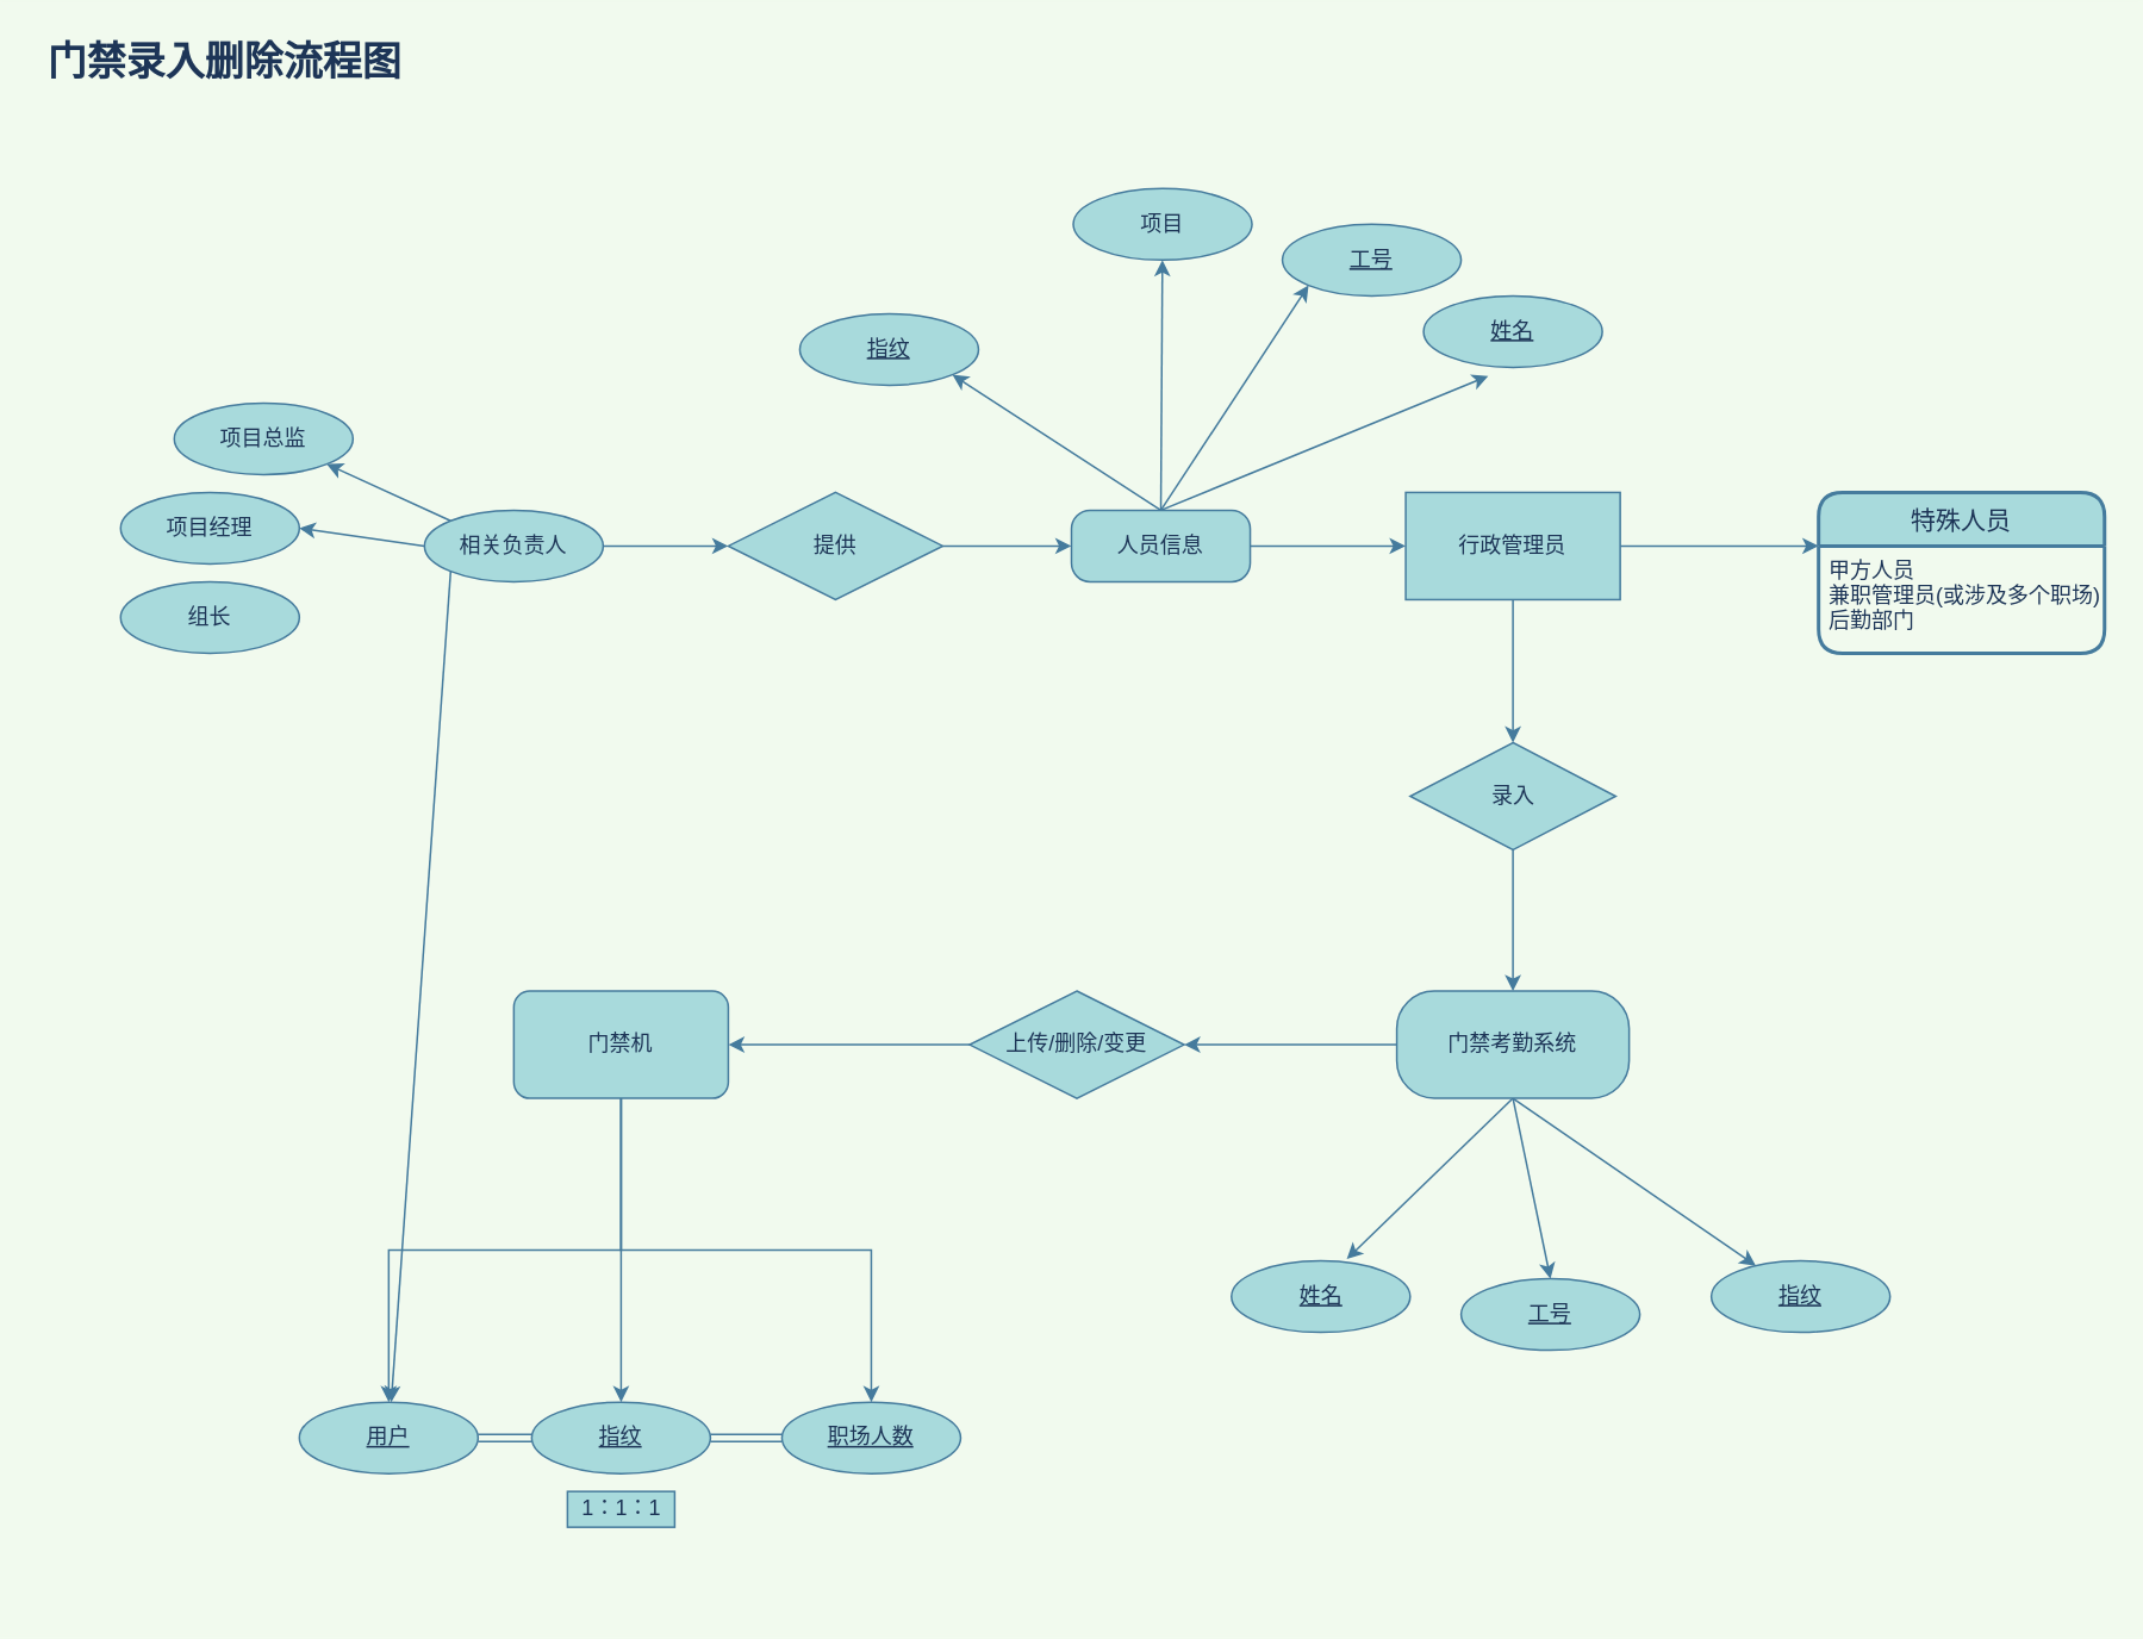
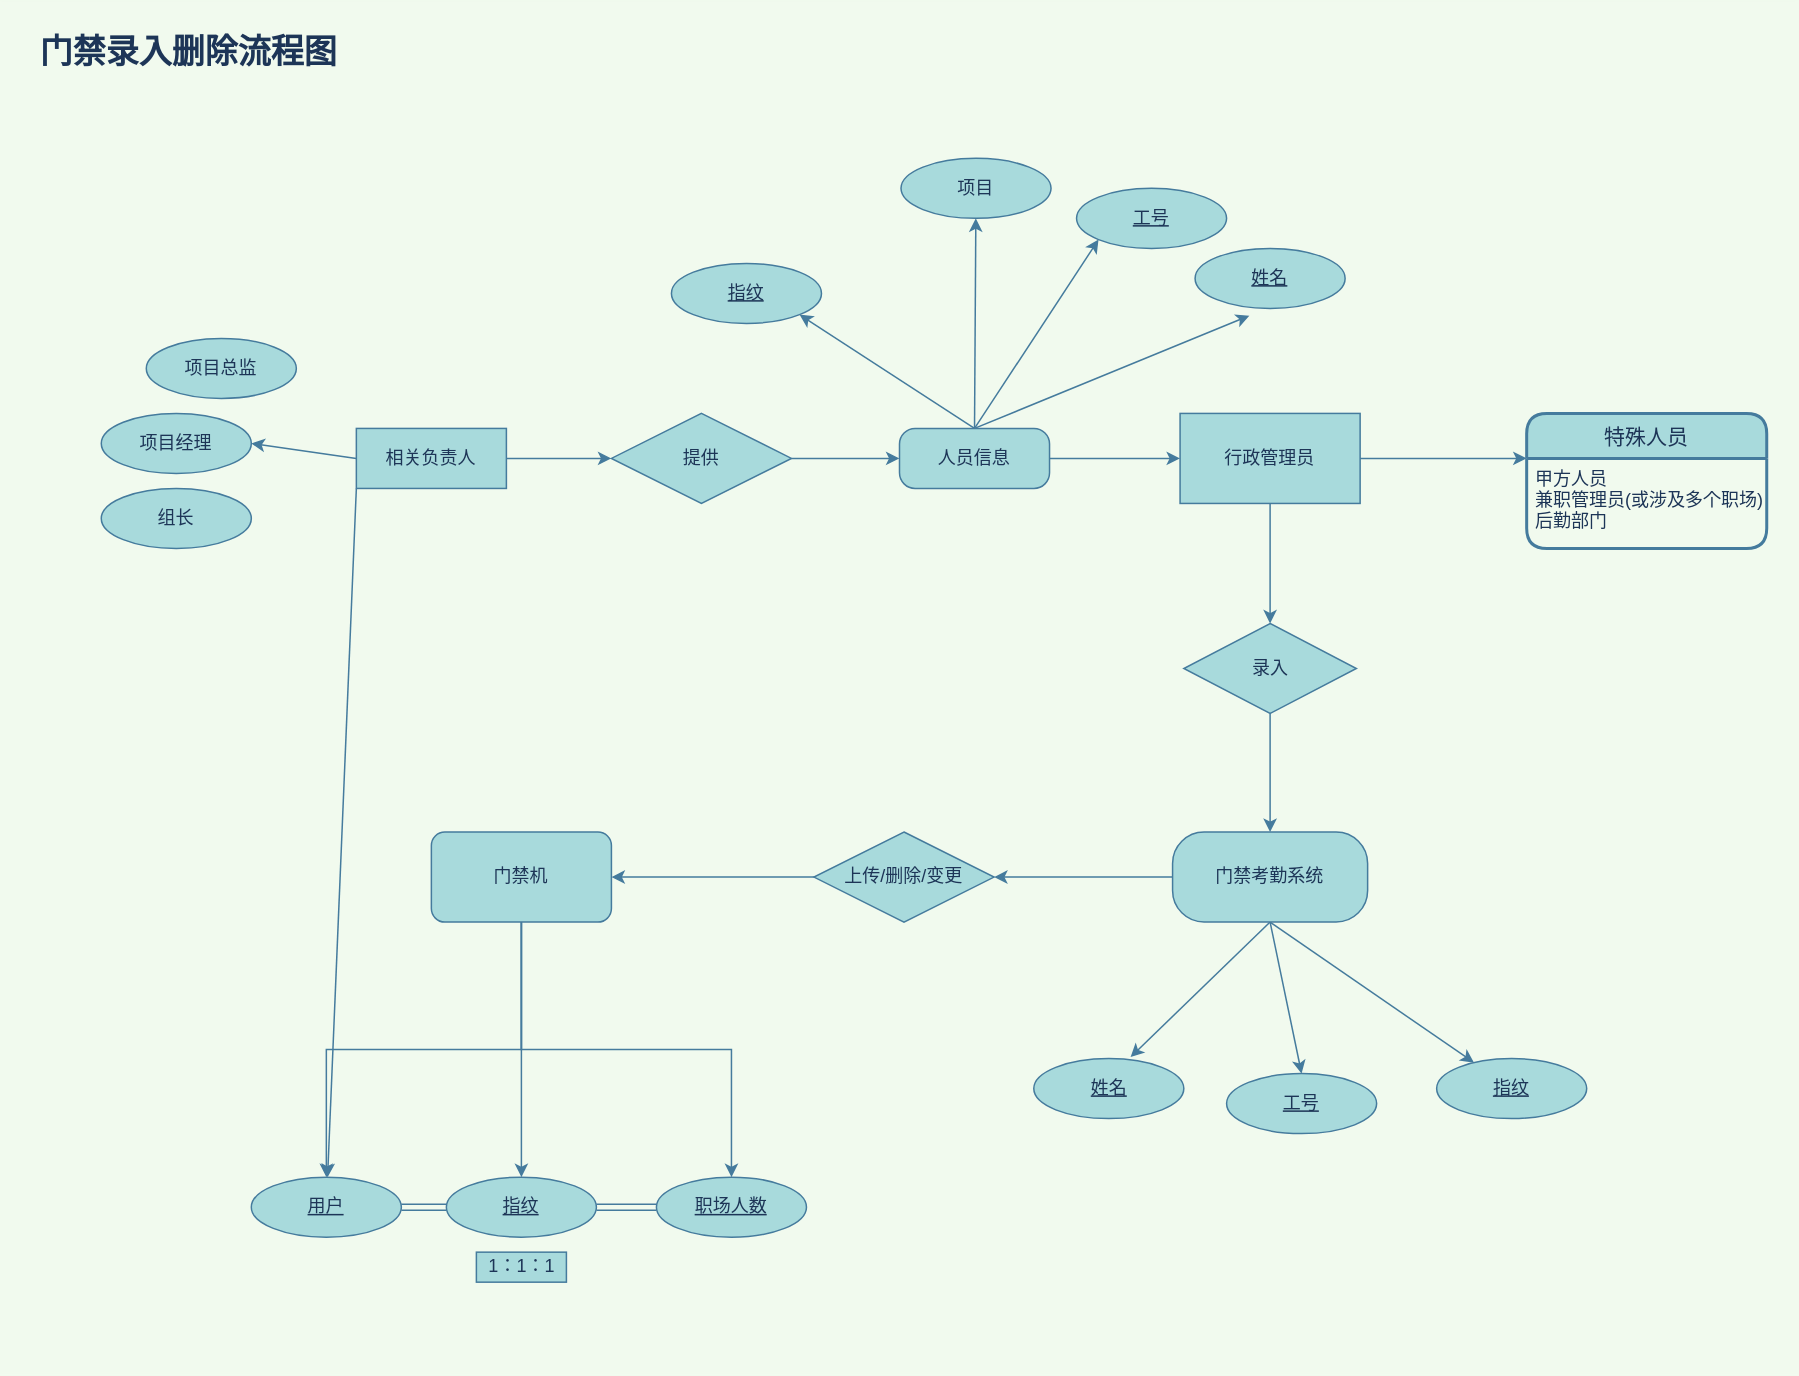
  <mxCell id="0" />
  <mxCell id="1" parent="0" />
  <mxCell id="2" style="edgeStyle=orthogonalEdgeStyle;rounded=0;orthogonalLoop=1;jettySize=auto;html=1;entryX=0.5;entryY=0;entryDx=0;entryDy=0;exitX=0.5;exitY=1;exitDx=0;exitDy=0;strokeColor=#457B9D;fontColor=#1D3557;labelBackgroundColor=#F1FAEE;" parent="1" source="5" target="7" edge="1"><mxGeometry relative="1" as="geometry"><mxPoint x="382" y="1184" as="sourcePoint" /><mxPoint x="422" y="1264" as="targetPoint" /></mxGeometry></mxCell>
  <mxCell id="3" style="edgeStyle=orthogonalEdgeStyle;rounded=0;orthogonalLoop=1;jettySize=auto;html=1;exitX=0.5;exitY=1;exitDx=0;exitDy=0;entryX=0.5;entryY=0;entryDx=0;entryDy=0;entryPerimeter=0;strokeColor=#457B9D;fontColor=#1D3557;labelBackgroundColor=#F1FAEE;" parent="1" source="5" target="42" edge="1"><mxGeometry relative="1" as="geometry"><mxPoint x="702" y="1264" as="targetPoint" /></mxGeometry></mxCell>
  <mxCell id="4" style="edgeStyle=orthogonalEdgeStyle;rounded=0;orthogonalLoop=1;jettySize=auto;html=1;exitX=0.5;exitY=1;exitDx=0;exitDy=0;strokeColor=#457B9D;fontColor=#1D3557;labelBackgroundColor=#F1FAEE;" parent="1" source="5" target="50" edge="1"><mxGeometry relative="1" as="geometry"><mxPoint x="477" y="784" as="targetPoint" /></mxGeometry></mxCell>
  <mxCell id="5" value="门禁机" style="rounded=1;whiteSpace=wrap;html=1;fillColor=#A8DADC;strokeColor=#457B9D;fontColor=#1D3557;" parent="1" vertex="1"><mxGeometry y="554" width="120" height="60" as="geometry" x="287" /></mxCell>
  <mxCell id="6" value="1：1：1" style="text;html=1;align=center;verticalAlign=middle;resizable=0;points=[];autosize=1;labelBorderColor=none;labelBackgroundColor=none;fillColor=#A8DADC;strokeColor=#457B9D;fontColor=#1D3557;" parent="1" vertex="1"><mxGeometry x="317" y="834" width="60" height="20" as="geometry" /></mxCell>
  <mxCell id="7" value="用户" style="ellipse;whiteSpace=wrap;html=1;align=center;fontStyle=4;fillColor=#A8DADC;strokeColor=#457B9D;fontColor=#1D3557;" parent="1" vertex="1"><mxGeometry x="167" y="784" width="100" height="40" as="geometry" /></mxCell>
  <mxCell id="8" style="edgeStyle=none;rounded=0;orthogonalLoop=1;jettySize=auto;html=1;exitX=0;exitY=0.5;exitDx=0;exitDy=0;strokeColor=#457B9D;fontColor=#1D3557;labelBackgroundColor=#F1FAEE;" parent="1" source="12" target="32" edge="1"><mxGeometry relative="1" as="geometry" /></mxCell>
  <mxCell id="9" style="edgeStyle=none;rounded=1;sketch=0;orthogonalLoop=1;jettySize=auto;html=1;exitX=0.5;exitY=1;exitDx=0;exitDy=0;entryX=0.645;entryY=-0.025;entryDx=0;entryDy=0;entryPerimeter=0;strokeColor=#457B9D;fillColor=#A8DADC;fontColor=#1D3557;labelBackgroundColor=#F1FAEE;" parent="1" source="12" target="44" edge="1"><mxGeometry relative="1" as="geometry" /></mxCell>
  <mxCell id="10" style="edgeStyle=none;rounded=1;sketch=0;orthogonalLoop=1;jettySize=auto;html=1;exitX=0.5;exitY=1;exitDx=0;exitDy=0;entryX=0.5;entryY=0;entryDx=0;entryDy=0;strokeColor=#457B9D;fillColor=#A8DADC;fontColor=#1D3557;labelBackgroundColor=#F1FAEE;" parent="1" source="12" target="46" edge="1"><mxGeometry relative="1" as="geometry" /></mxCell>
  <mxCell id="11" style="edgeStyle=none;rounded=1;sketch=0;orthogonalLoop=1;jettySize=auto;html=1;exitX=0.5;exitY=1;exitDx=0;exitDy=0;strokeColor=#457B9D;fillColor=#A8DADC;fontColor=#1D3557;labelBackgroundColor=#F1FAEE;" parent="1" source="12" target="45" edge="1"><mxGeometry relative="1" as="geometry" /></mxCell>
  <mxCell id="12" value="门禁考勤系统" style="rounded=1;arcSize=35;whiteSpace=wrap;html=1;align=center;fillColor=#A8DADC;strokeColor=#457B9D;fontColor=#1D3557;" parent="1" vertex="1"><mxGeometry x="781" y="554" width="130" height="60" as="geometry" /></mxCell>
  <mxCell id="13" style="edgeStyle=none;rounded=0;orthogonalLoop=1;jettySize=auto;html=1;exitX=0.5;exitY=0;exitDx=0;exitDy=0;strokeColor=#457B9D;fontColor=#1D3557;labelBackgroundColor=#F1FAEE;" parent="1" source="17" target="23" edge="1"><mxGeometry relative="1" as="geometry" /></mxCell>
  <mxCell id="14" style="edgeStyle=none;rounded=0;orthogonalLoop=1;jettySize=auto;html=1;entryX=1;entryY=1;entryDx=0;entryDy=0;exitX=0.5;exitY=0;exitDx=0;exitDy=0;strokeColor=#457B9D;fontColor=#1D3557;labelBackgroundColor=#F1FAEE;" parent="1" source="17" target="18" edge="1"><mxGeometry relative="1" as="geometry"><mxPoint y="935" as="sourcePoint" x="287" /></mxGeometry></mxCell>
  <mxCell id="15" style="edgeStyle=none;rounded=0;orthogonalLoop=1;jettySize=auto;html=1;exitX=0.5;exitY=0;exitDx=0;exitDy=0;entryX=0;entryY=1;entryDx=0;entryDy=0;strokeColor=#457B9D;fontColor=#1D3557;labelBackgroundColor=#F1FAEE;" parent="1" source="17" target="36" edge="1"><mxGeometry relative="1" as="geometry" /></mxCell>
  <mxCell id="16" style="edgeStyle=none;rounded=1;sketch=0;orthogonalLoop=1;jettySize=auto;html=1;exitX=0.5;exitY=0;exitDx=0;exitDy=0;entryX=0.362;entryY=1.121;entryDx=0;entryDy=0;entryPerimeter=0;strokeColor=#457B9D;fillColor=#A8DADC;fontColor=#1D3557;labelBackgroundColor=#F1FAEE;" parent="1" source="17" target="47" edge="1"><mxGeometry relative="1" as="geometry" /></mxCell>
  <mxCell id="17" value="人员信息" style="rounded=1;arcSize=26;whiteSpace=wrap;html=1;align=center;fillColor=#A8DADC;strokeColor=#457B9D;fontColor=#1D3557;" parent="1" vertex="1"><mxGeometry x="599" y="285" width="100" height="40" as="geometry" /></mxCell>
  <mxCell id="18" value="指纹" style="ellipse;whiteSpace=wrap;html=1;align=center;fontStyle=4;fillColor=#A8DADC;strokeColor=#457B9D;fontColor=#1D3557;" parent="1" vertex="1"><mxGeometry x="447" y="175" width="100" height="40" as="geometry" /></mxCell>
  <mxCell id="19" style="edgeStyle=orthogonalEdgeStyle;rounded=0;orthogonalLoop=1;jettySize=auto;html=1;exitX=0.5;exitY=1;exitDx=0;exitDy=0;entryX=0.5;entryY=0;entryDx=0;entryDy=0;strokeColor=#457B9D;fontColor=#1D3557;labelBackgroundColor=#F1FAEE;" parent="1" source="21" target="29" edge="1"><mxGeometry relative="1" as="geometry"><mxPoint x="512" y="715" as="targetPoint" /></mxGeometry></mxCell>
  <mxCell id="20" style="edgeStyle=none;rounded=1;sketch=0;orthogonalLoop=1;jettySize=auto;html=1;exitX=1;exitY=0.5;exitDx=0;exitDy=0;entryX=0;entryY=0;entryDx=0;entryDy=0;strokeColor=#457B9D;fillColor=#A8DADC;fontColor=#1D3557;labelBackgroundColor=#F1FAEE;" parent="1" source="21" target="49" edge="1"><mxGeometry relative="1" as="geometry" /></mxCell>
  <mxCell id="21" value="行政管理员" style="whiteSpace=wrap;html=1;fillColor=#A8DADC;strokeColor=#457B9D;fontColor=#1D3557;" parent="1" vertex="1"><mxGeometry x="786" y="275" width="120" height="60" as="geometry" /></mxCell>
  <mxCell id="22" style="edgeStyle=orthogonalEdgeStyle;rounded=0;orthogonalLoop=1;jettySize=auto;html=1;exitX=0.5;exitY=1;exitDx=0;exitDy=0;entryX=0.5;entryY=0;entryDx=0;entryDy=0;strokeColor=#457B9D;fontColor=#1D3557;labelBackgroundColor=#F1FAEE;" parent="1" source="29" target="12" edge="1"><mxGeometry relative="1" as="geometry"><mxPoint x="562" y="735" as="sourcePoint" /></mxGeometry></mxCell>
  <mxCell id="23" value="项目" style="ellipse;whiteSpace=wrap;html=1;align=center;fillColor=#A8DADC;strokeColor=#457B9D;fontColor=#1D3557;" parent="1" vertex="1"><mxGeometry x="600" y="105" width="100" height="40" as="geometry" /></mxCell>
  <mxCell id="24" style="edgeStyle=none;rounded=0;orthogonalLoop=1;jettySize=auto;html=1;exitX=1;exitY=0.5;exitDx=0;exitDy=0;entryX=0;entryY=0.5;entryDx=0;entryDy=0;strokeColor=#457B9D;fontColor=#1D3557;labelBackgroundColor=#F1FAEE;" parent="1" source="28" target="35" edge="1"><mxGeometry relative="1" as="geometry" /></mxCell>
  <mxCell id="25" style="edgeStyle=none;rounded=0;orthogonalLoop=1;jettySize=auto;html=1;exitX=0;exitY=1;exitDx=0;exitDy=0;strokeColor=#457B9D;fontColor=#1D3557;labelBackgroundColor=#F1FAEE;" parent="1" source="28" target="7" edge="1"><mxGeometry relative="1" as="geometry"><mxPoint x="197" y="285" as="sourcePoint" /></mxGeometry></mxCell>
  <mxCell id="26" style="edgeStyle=none;rounded=0;orthogonalLoop=1;jettySize=auto;html=1;exitX=0;exitY=0.5;exitDx=0;exitDy=0;entryX=1;entryY=0.5;entryDx=0;entryDy=0;strokeColor=#457B9D;fontColor=#1D3557;labelBackgroundColor=#F1FAEE;" parent="1" source="28" target="37" edge="1"><mxGeometry relative="1" as="geometry" /></mxCell>
- <mxCell id="27" style="edgeStyle=none;rounded=0;orthogonalLoop=1;jettySize=auto;html=1;exitX=0;exitY=0;exitDx=0;exitDy=0;entryX=1;entryY=1;entryDx=0;entryDy=0;strokeColor=#457B9D;fontColor=#1D3557;labelBackgroundColor=#F1FAEE;" parent="1" source="28" target="39" edge="1"><mxGeometry relative="1" as="geometry" /></mxCell>
- <mxCell id="28" value="相关负责人" style="ellipse;arcSize=0;whiteSpace=wrap;html=1;align=center;fillColor=#A8DADC;strokeColor=#457B9D;fontColor=#1D3557;" parent="1" vertex="1"><mxGeometry x="237" y="285" width="100" height="40" as="geometry" /></mxCell>
+ <mxCell id="28" value="相关负责人" style="rounded=1;arcSize=0;whiteSpace=wrap;html=1;align=center;fillColor=#A8DADC;strokeColor=#457B9D;fontColor=#1D3557;" parent="1" vertex="1"><mxGeometry x="237" y="285" width="100" height="40" as="geometry" /></mxCell>
  <mxCell id="29" value="录入" style="shape=rhombus;perimeter=rhombusPerimeter;whiteSpace=wrap;html=1;align=center;fillColor=#A8DADC;strokeColor=#457B9D;fontColor=#1D3557;" parent="1" vertex="1"><mxGeometry x="788.5" y="415" width="115" height="60" as="geometry" /></mxCell>
  <mxCell id="30" style="edgeStyle=none;rounded=0;orthogonalLoop=1;jettySize=auto;html=1;exitX=0.5;exitY=0;exitDx=0;exitDy=0;strokeColor=#457B9D;fontColor=#1D3557;labelBackgroundColor=#F1FAEE;" parent="1" edge="1"><mxGeometry relative="1" as="geometry"><mxPoint x="851" y="895" as="sourcePoint" /><mxPoint x="851" y="895" as="targetPoint" /></mxGeometry></mxCell>
  <mxCell id="31" style="edgeStyle=none;rounded=0;orthogonalLoop=1;jettySize=auto;html=1;exitX=0;exitY=0.5;exitDx=0;exitDy=0;strokeColor=#457B9D;fontColor=#1D3557;labelBackgroundColor=#F1FAEE;" parent="1" source="32" target="5" edge="1"><mxGeometry relative="1" as="geometry" /></mxCell>
  <mxCell id="32" value="上传/删除/变更" style="shape=rhombus;perimeter=rhombusPerimeter;whiteSpace=wrap;html=1;align=center;fillColor=#A8DADC;strokeColor=#457B9D;fontColor=#1D3557;" parent="1" vertex="1"><mxGeometry x="542" y="554" width="120" height="60" as="geometry" /></mxCell>
  <mxCell id="33" style="edgeStyle=none;rounded=0;orthogonalLoop=1;jettySize=auto;html=1;exitX=1;exitY=0.5;exitDx=0;exitDy=0;entryX=0;entryY=0.5;entryDx=0;entryDy=0;strokeColor=#457B9D;fontColor=#1D3557;labelBackgroundColor=#F1FAEE;" parent="1" source="17" target="21" edge="1"><mxGeometry relative="1" as="geometry"><mxPoint x="297" y="605" as="sourcePoint" /><mxPoint x="307" y="675" as="targetPoint" /></mxGeometry></mxCell>
  <mxCell id="34" style="edgeStyle=none;rounded=0;orthogonalLoop=1;jettySize=auto;html=1;exitX=1;exitY=0.5;exitDx=0;exitDy=0;entryX=0;entryY=0.5;entryDx=0;entryDy=0;strokeColor=#457B9D;fontColor=#1D3557;labelBackgroundColor=#F1FAEE;" parent="1" source="35" target="17" edge="1"><mxGeometry relative="1" as="geometry" /></mxCell>
  <mxCell id="35" value="提供" style="shape=rhombus;perimeter=rhombusPerimeter;whiteSpace=wrap;html=1;align=center;fillColor=#A8DADC;strokeColor=#457B9D;fontColor=#1D3557;" parent="1" vertex="1"><mxGeometry x="407" y="275" width="120" height="60" as="geometry" /></mxCell>
  <mxCell id="36" value="工号" style="ellipse;whiteSpace=wrap;html=1;align=center;fontStyle=4;fillColor=#A8DADC;strokeColor=#457B9D;fontColor=#1D3557;" parent="1" vertex="1"><mxGeometry x="717" y="125" width="100" height="40" as="geometry" /></mxCell>
  <mxCell id="37" value="项目经理" style="ellipse;whiteSpace=wrap;html=1;align=center;fillColor=#A8DADC;strokeColor=#457B9D;fontColor=#1D3557;" parent="1" vertex="1"><mxGeometry x="67" y="275" width="100" height="40" as="geometry" /></mxCell>
  <mxCell id="38" value="组长" style="ellipse;whiteSpace=wrap;html=1;align=center;fillColor=#A8DADC;strokeColor=#457B9D;fontColor=#1D3557;" parent="1" vertex="1"><mxGeometry x="67" y="325" width="100" height="40" as="geometry" /></mxCell>
  <mxCell id="39" value="项目总监" style="ellipse;whiteSpace=wrap;html=1;align=center;fillColor=#A8DADC;strokeColor=#457B9D;fontColor=#1D3557;" parent="1" vertex="1"><mxGeometry x="97" y="225" width="100" height="40" as="geometry" /></mxCell>
  <mxCell id="40" value="&lt;font style=&quot;font-size: 22px;&quot;&gt;门禁录入删除流程图&lt;/font&gt;" style="text;html=1;align=center;verticalAlign=middle;resizable=0;points=[];autosize=1;fontColor=#1D3557;fontSize=22;fontStyle=1" parent="1" vertex="1"><mxGeometry x="20" y="20" width="210" height="30" as="geometry" /></mxCell>
  <mxCell id="41" style="edgeStyle=none;rounded=1;sketch=0;orthogonalLoop=1;jettySize=auto;html=1;exitX=1;exitY=0.5;exitDx=0;exitDy=0;entryX=0;entryY=0.5;entryDx=0;entryDy=0;strokeColor=#457B9D;fillColor=#A8DADC;fontColor=#1D3557;shape=link;labelBackgroundColor=#F1FAEE;" parent="1" source="42" target="50" edge="1"><mxGeometry relative="1" as="geometry" /></mxCell>
  <mxCell id="42" value="指纹" style="ellipse;whiteSpace=wrap;html=1;align=center;fontStyle=4;fillColor=#A8DADC;strokeColor=#457B9D;fontColor=#1D3557;" parent="1" vertex="1"><mxGeometry x="297" y="784" width="100" height="40" as="geometry" /></mxCell>
  <mxCell id="43" style="edgeStyle=none;shape=link;rounded=0;orthogonalLoop=1;jettySize=auto;html=1;exitX=1;exitY=0.5;exitDx=0;exitDy=0;entryX=0;entryY=0.5;entryDx=0;entryDy=0;strokeColor=#457B9D;fontColor=#1D3557;labelBackgroundColor=#F1FAEE;" parent="1" target="42" edge="1"><mxGeometry relative="1" as="geometry"><mxPoint x="267" y="804" as="sourcePoint" /><mxPoint x="427" y="804" as="targetPoint" /></mxGeometry></mxCell>
  <mxCell id="44" value="姓名" style="ellipse;whiteSpace=wrap;html=1;align=center;fontStyle=4;rounded=0;sketch=0;strokeColor=#457B9D;fillColor=#A8DADC;fontColor=#1D3557;labelBackgroundColor=none;" parent="1" vertex="1"><mxGeometry x="688.5" y="705" width="100" height="40" as="geometry" /></mxCell>
  <mxCell id="45" value="指纹" style="ellipse;whiteSpace=wrap;html=1;align=center;fontStyle=4;rounded=0;sketch=0;strokeColor=#457B9D;fillColor=#A8DADC;fontColor=#1D3557;" parent="1" vertex="1"><mxGeometry x="957" y="705" width="100" height="40" as="geometry" /></mxCell>
  <mxCell id="46" value="工号" style="ellipse;whiteSpace=wrap;html=1;align=center;fontStyle=4;rounded=0;sketch=0;strokeColor=#457B9D;fillColor=#A8DADC;fontColor=#1D3557;" parent="1" vertex="1"><mxGeometry x="817" y="715" width="100" height="40" as="geometry" /></mxCell>
  <mxCell id="47" value="姓名" style="ellipse;whiteSpace=wrap;html=1;align=center;fontStyle=4;rounded=0;sketch=0;strokeColor=#457B9D;fillColor=#A8DADC;fontColor=#1D3557;" parent="1" vertex="1"><mxGeometry x="796" y="165" width="100" height="40" as="geometry" /></mxCell>
  <mxCell id="48" value="特殊人员" style="swimlane;childLayout=stackLayout;horizontal=1;startSize=30;horizontalStack=0;rounded=1;fontSize=14;fontStyle=0;strokeWidth=2;resizeParent=0;resizeLast=1;shadow=0;dashed=0;align=center;fillColor=#A8DADC;strokeColor=#457B9D;fontColor=#1D3557;" parent="1" vertex="1"><mxGeometry x="1017" y="275" width="160" height="90" as="geometry"><mxRectangle x="-220" y="-90" width="90" height="30" as="alternateBounds" /></mxGeometry></mxCell>
  <mxCell id="49" value="甲方人员&#10;兼职管理员(或涉及多个职场)&#10;后勤部门" style="align=left;strokeColor=none;fillColor=none;spacingLeft=4;fontSize=12;verticalAlign=top;resizable=0;rotatable=0;part=1;fontColor=#1D3557;" parent="48" vertex="1"><mxGeometry y="30" width="160" height="60" as="geometry" /></mxCell>
  <mxCell id="50" value="职场人数" style="ellipse;whiteSpace=wrap;html=1;align=center;fontStyle=4;rounded=0;sketch=0;strokeColor=#457B9D;fillColor=#A8DADC;fontColor=#1D3557;" parent="1" vertex="1"><mxGeometry x="437" y="784" width="100" height="40" as="geometry" /></mxCell>
